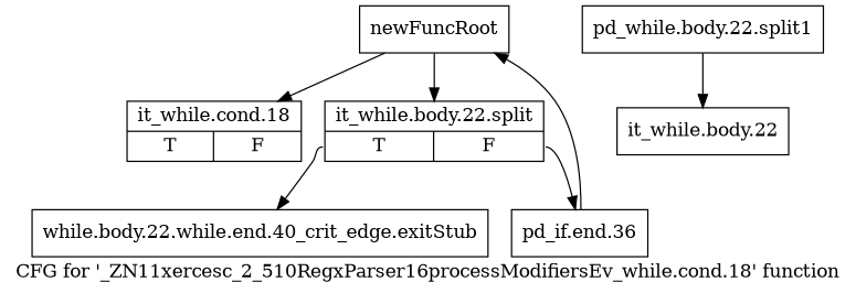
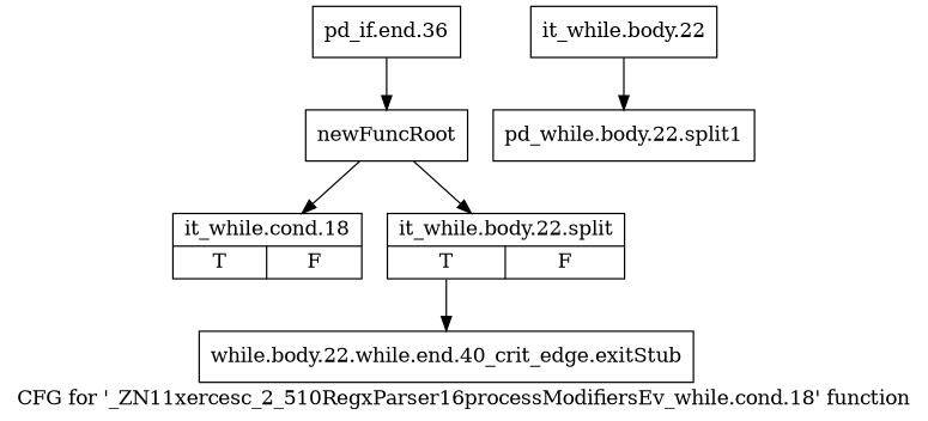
  digraph {
    label="CFG for '_ZN11xercesc_2_510RegxParser16processModifiersEv_while.cond.18' function"
    node [shape=record]
    n1 [label="{newFuncRoot}"]
    n2 [label="{it_while.cond.18|{<s0>T|<s1>F}}"]
    n3 [label="{it_while.body.22.split|{<s0>T|<s1>F}}"]
    n4 [label="{it_while.body.22}"]
    n5 [label="{pd_while.body.22.split1}"]
    n6 [label="{while.body.22.while.end.40_crit_edge.exitStub}"]
    n7 [label="{pd_if.end.36}"]
    n1 -> n2
    n1 -> n3
    n3 -> n6 [tailport=s0]
-   n3 -> n7 [tailport=s1]
-   n5 -> n4
+   n4 -> n5
    n7 -> n1
  }
